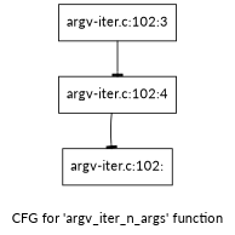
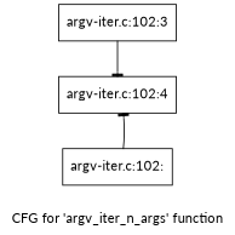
  digraph {
    fontname=Lato
    label="CFG for 'argv_iter_n_args' function"
    node [fontname=Lato shape=record]
    edge [arrowhead=tee fontname=Lato]
    n1 [label="{argv-iter.c:102:3}"]
    n2 [label="{argv-iter.c:102:4}"]
    n3 [label="{argv-iter.c:102:}"]
    n1 -> n2
-   n2 -> n3
+   n3 -> n2
  }
